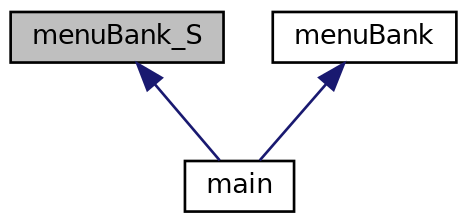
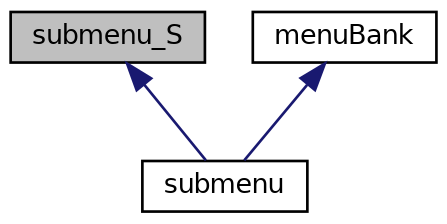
  digraph {
    rankdir=TB
    node [color=black fillcolor=white fontname=Helvetica fontsize=10 shape=record style=filled]
    edge [color=midnightblue dir=back fontname=Helvetica fontsize=10 labelfontname=Helvetica labelfontsize=10 style=solid]
-   n1 [fillcolor=grey75 fontcolor=black height=0.2 label=menuBank_S width=0.4]
-   n2 [height=0.2 label=main width=0.4]
+   n1 [fillcolor=grey75 fontcolor=black height=0.2 label=submenu_S width=0.4]
+   n2 [height=0.2 label=submenu width=0.4]
    n3 [height=0.2 label=menuBank width=0.4]
    n1 -> n2
    n3 -> n2
  }
